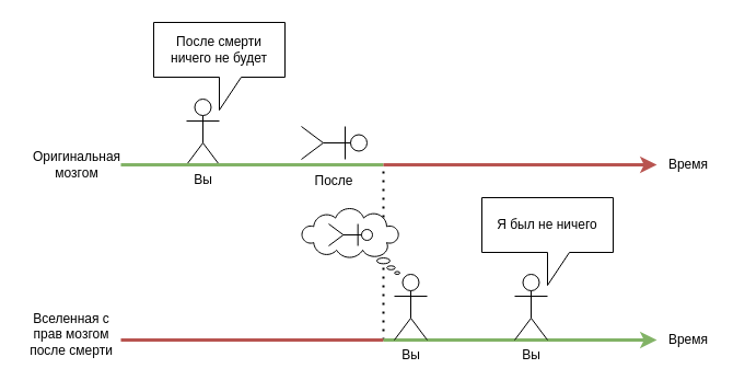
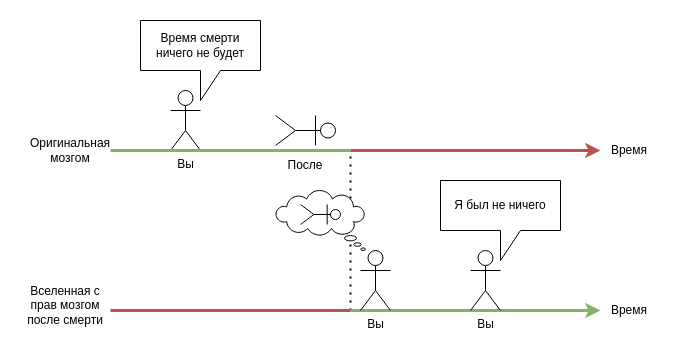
  <mxCell id="0" />
  <mxCell id="1" parent="0" />
  <mxCell id="2" value="Вы" style="shape=umlActor;verticalLabelPosition=bottom;verticalAlign=top;html=1;outlineConnect=0;" vertex="1" parent="1"><mxGeometry x="170" y="90" width="30" height="60" as="geometry" /></mxCell>
  <mxCell id="3" value="Оригинальная мозгом&lt;br&gt;" style="text;html=1;strokeColor=none;fillColor=none;align=center;verticalAlign=middle;whiteSpace=wrap;rounded=0;" vertex="1" parent="1"><mxGeometry x="40" y="135" width="60" height="30" as="geometry" /></mxCell>
- <mxCell id="4" value="После смерти ничего не будет" style="shape=callout;whiteSpace=wrap;html=1;perimeter=calloutPerimeter;" vertex="1" parent="1"><mxGeometry x="140" y="20" width="120" height="80" as="geometry" /></mxCell>
+ <mxCell id="4" value="Время смерти ничего не будет" style="shape=callout;whiteSpace=wrap;html=1;perimeter=calloutPerimeter;" vertex="1" parent="1"><mxGeometry x="140" y="20" width="120" height="80" as="geometry" /></mxCell>
  <mxCell id="5" value="" style="shape=umlActor;verticalLabelPosition=bottom;verticalAlign=top;html=1;outlineConnect=0;rotation=90;" vertex="1" parent="1"><mxGeometry x="290" y="100" width="30" height="60" as="geometry" /></mxCell>
  <mxCell id="6" value="После" style="text;html=1;strokeColor=none;fillColor=none;align=center;verticalAlign=middle;whiteSpace=wrap;rounded=0;" vertex="1" parent="1"><mxGeometry x="275" y="150" width="60" height="30" as="geometry" /></mxCell>
  <mxCell id="7" value="" style="endArrow=none;dashed=1;html=1;dashPattern=1 3;strokeWidth=2;rounded=0;" edge="1" parent="1"><mxGeometry width="50" height="50" relative="1" as="geometry"><mxPoint x="350" y="310" as="sourcePoint" /><mxPoint x="350" y="150" as="targetPoint" /></mxGeometry></mxCell>
  <mxCell id="8" value="" style="endArrow=none;html=1;rounded=0;fillColor=#d5e8d4;strokeColor=#82b366;strokeWidth=3;" edge="1" parent="1"><mxGeometry width="50" height="50" relative="1" as="geometry"><mxPoint x="110" y="150" as="sourcePoint" /><mxPoint x="350" y="150" as="targetPoint" /></mxGeometry></mxCell>
  <mxCell id="9" value="" style="endArrow=classic;html=1;rounded=0;fillColor=#f8cecc;strokeColor=#b85450;strokeWidth=3;" edge="1" parent="1"><mxGeometry width="50" height="50" relative="1" as="geometry"><mxPoint x="350" y="150" as="sourcePoint" /><mxPoint x="600" y="150" as="targetPoint" /></mxGeometry></mxCell>
  <mxCell id="10" value="" style="endArrow=none;html=1;rounded=0;fillColor=#f8cecc;strokeColor=#b85450;strokeWidth=3;" edge="1" parent="1"><mxGeometry width="50" height="50" relative="1" as="geometry"><mxPoint x="110" y="310" as="sourcePoint" /><mxPoint x="350" y="310" as="targetPoint" /></mxGeometry></mxCell>
  <mxCell id="11" value="" style="endArrow=classic;html=1;rounded=0;fillColor=#d5e8d4;strokeColor=#82b366;strokeWidth=3;" edge="1" parent="1"><mxGeometry width="50" height="50" relative="1" as="geometry"><mxPoint x="350" y="310" as="sourcePoint" /><mxPoint x="600" y="310" as="targetPoint" /></mxGeometry></mxCell>
  <mxCell id="12" value="Вы" style="shape=umlActor;verticalLabelPosition=bottom;verticalAlign=top;html=1;outlineConnect=0;" vertex="1" parent="1"><mxGeometry x="360" y="250" width="30" height="60" as="geometry" /></mxCell>
  <mxCell id="13" value="Вселенная с прав мозгом после смерти" style="text;html=1;strokeColor=none;fillColor=none;align=center;verticalAlign=middle;whiteSpace=wrap;rounded=0;" vertex="1" parent="1"><mxGeometry x="20" y="290" width="90" height="30" as="geometry" /></mxCell>
  <mxCell id="14" value="" style="whiteSpace=wrap;html=1;shape=mxgraph.basic.cloud_callout;flipH=1;" vertex="1" parent="1"><mxGeometry x="275" y="190" width="90" height="60" as="geometry" /></mxCell>
  <mxCell id="15" value="" style="shape=umlActor;verticalLabelPosition=bottom;verticalAlign=top;html=1;outlineConnect=0;rotation=90;" vertex="1" parent="1"><mxGeometry x="310" y="194" width="20" height="40" as="geometry" /></mxCell>
  <mxCell id="16" value="Вы" style="shape=umlActor;verticalLabelPosition=bottom;verticalAlign=top;html=1;outlineConnect=0;" vertex="1" parent="1"><mxGeometry x="470" y="250" width="30" height="60" as="geometry" /></mxCell>
  <mxCell id="17" value="Я был не ничего" style="shape=callout;whiteSpace=wrap;html=1;perimeter=calloutPerimeter;" vertex="1" parent="1"><mxGeometry x="440" y="180" width="120" height="80" as="geometry" /></mxCell>
  <mxCell id="18" value="Время" style="text;html=1;strokeColor=none;fillColor=none;align=center;verticalAlign=middle;whiteSpace=wrap;rounded=0;" vertex="1" parent="1"><mxGeometry x="599" y="295" width="60" height="30" as="geometry" /></mxCell>
  <mxCell id="19" value="Время" style="text;html=1;strokeColor=none;fillColor=none;align=center;verticalAlign=middle;whiteSpace=wrap;rounded=0;" vertex="1" parent="1"><mxGeometry x="599" y="135" width="60" height="30" as="geometry" /></mxCell>
